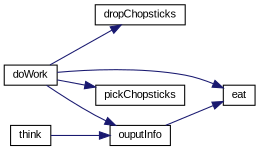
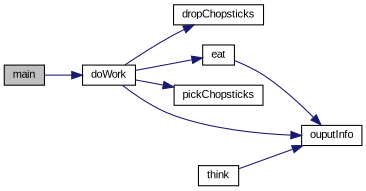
  digraph {
    fontname="Liberation Sans"
    rankdir=LR
    node [color=black fillcolor=white fontname="Liberation Sans" fontsize=10 shape=record style=filled]
    edge [color=midnightblue fontname="Liberation Sans" fontsize=10 labelfontname=FreeSans labelfontsize=10 style=solid]
+   n1 [fillcolor=grey75 fontcolor=black height=0.2 label=main width=0.4]
    n2 [height=0.2 label=doWork width=0.4]
    n3 [height=0.2 label=dropChopsticks width=0.4]
    n4 [height=0.2 label=eat width=0.4]
    n5 [height=0.2 label=pickChopsticks width=0.4]
    n6 [height=0.2 label=ouputInfo width=0.4]
    n7 [height=0.2 label=think width=0.4]
+   n1 -> n2
    n2 -> n3
    n2 -> n4
    n2 -> n5
    n2 -> n6
-   n6 -> n4
+   n4 -> n6
    n7 -> n6
  }
